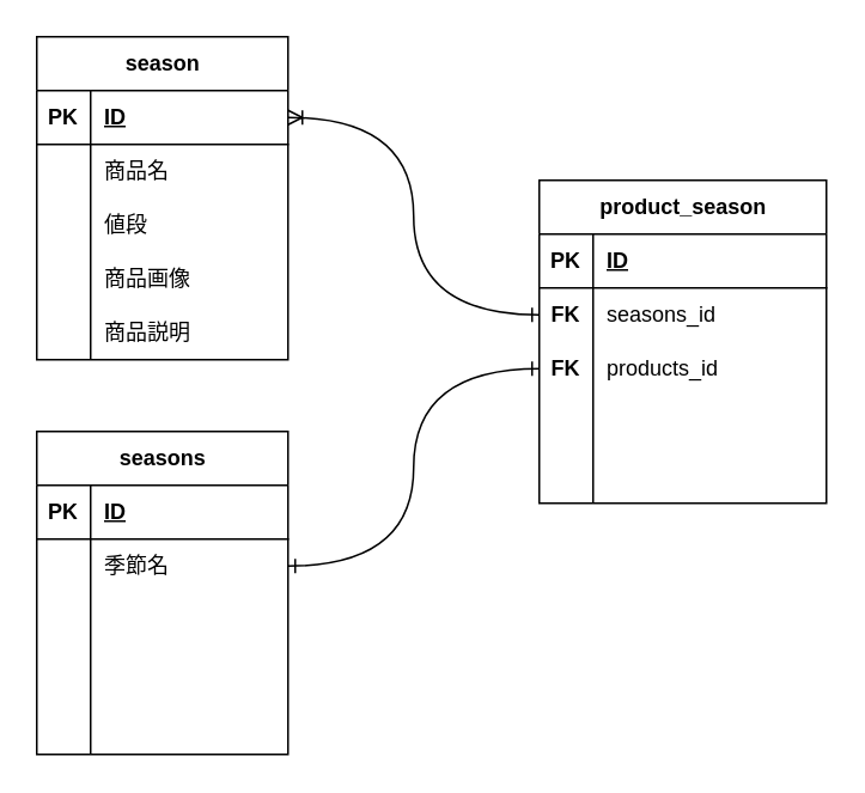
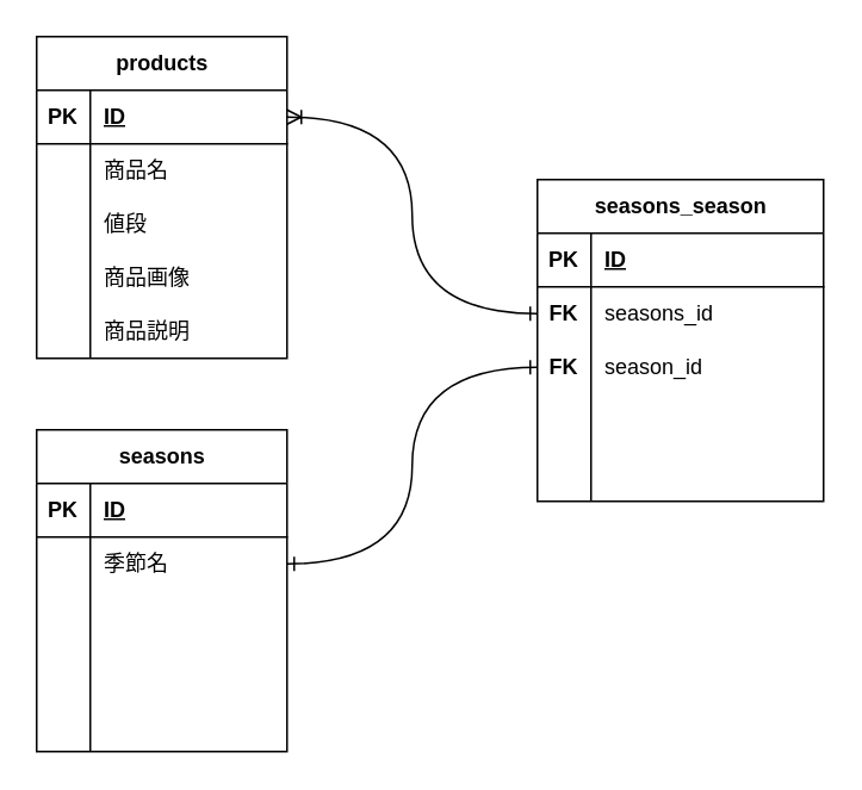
  <mxCell id="0" />
  <mxCell id="1" parent="0" />
- <mxCell id="2" value="&lt;span class=&quot;notion-enable-hover&quot; data-token-index=&quot;0&quot;&gt;season&lt;/span&gt;" style="shape=table;startSize=30;container=1;collapsible=1;childLayout=tableLayout;fixedRows=1;rowLines=0;fontStyle=1;align=center;resizeLast=1;html=1;" vertex="1" parent="1"><mxGeometry x="20" y="20" width="140" height="180" as="geometry" /></mxCell>
+ <mxCell id="2" value="&lt;span class=&quot;notion-enable-hover&quot; data-token-index=&quot;0&quot;&gt;products&lt;/span&gt;" style="shape=table;startSize=30;container=1;collapsible=1;childLayout=tableLayout;fixedRows=1;rowLines=0;fontStyle=1;align=center;resizeLast=1;html=1;" vertex="1" parent="1"><mxGeometry x="20" y="20" width="140" height="180" as="geometry" /></mxCell>
  <mxCell id="3" value="" style="shape=tableRow;horizontal=0;startSize=0;swimlaneHead=0;swimlaneBody=0;fillColor=none;collapsible=0;dropTarget=0;points=[[0,0.5],[1,0.5]];portConstraint=eastwest;top=0;left=0;right=0;bottom=1;" vertex="1" parent="2"><mxGeometry y="30" width="140" height="30" as="geometry" /></mxCell>
  <mxCell id="4" value="PK" style="shape=partialRectangle;connectable=0;fillColor=none;top=0;left=0;bottom=0;right=0;fontStyle=1;overflow=hidden;whiteSpace=wrap;html=1;" vertex="1" parent="3"><mxGeometry width="30" height="30" as="geometry"><mxRectangle width="30" height="30" as="alternateBounds" /></mxGeometry></mxCell>
  <mxCell id="5" value="ID" style="shape=partialRectangle;connectable=0;fillColor=none;top=0;left=0;bottom=0;right=0;align=left;spacingLeft=6;fontStyle=5;overflow=hidden;whiteSpace=wrap;html=1;" vertex="1" parent="3"><mxGeometry x="30" width="110" height="30" as="geometry"><mxRectangle width="110" height="30" as="alternateBounds" /></mxGeometry></mxCell>
  <mxCell id="6" value="" style="shape=tableRow;horizontal=0;startSize=0;swimlaneHead=0;swimlaneBody=0;fillColor=none;collapsible=0;dropTarget=0;points=[[0,0.5],[1,0.5]];portConstraint=eastwest;top=0;left=0;right=0;bottom=0;" vertex="1" parent="2"><mxGeometry y="60" width="140" height="30" as="geometry" /></mxCell>
  <mxCell id="7" value="" style="shape=partialRectangle;connectable=0;fillColor=none;top=0;left=0;bottom=0;right=0;editable=1;overflow=hidden;whiteSpace=wrap;html=1;" vertex="1" parent="6"><mxGeometry width="30" height="30" as="geometry"><mxRectangle width="30" height="30" as="alternateBounds" /></mxGeometry></mxCell>
  <mxCell id="8" value="商品名" style="shape=partialRectangle;connectable=0;fillColor=none;top=0;left=0;bottom=0;right=0;align=left;spacingLeft=6;overflow=hidden;whiteSpace=wrap;html=1;" vertex="1" parent="6"><mxGeometry x="30" width="110" height="30" as="geometry"><mxRectangle width="110" height="30" as="alternateBounds" /></mxGeometry></mxCell>
  <mxCell id="9" value="" style="shape=tableRow;horizontal=0;startSize=0;swimlaneHead=0;swimlaneBody=0;fillColor=none;collapsible=0;dropTarget=0;points=[[0,0.5],[1,0.5]];portConstraint=eastwest;top=0;left=0;right=0;bottom=0;" vertex="1" parent="2"><mxGeometry y="90" width="140" height="30" as="geometry" /></mxCell>
  <mxCell id="10" value="" style="shape=partialRectangle;connectable=0;fillColor=none;top=0;left=0;bottom=0;right=0;editable=1;overflow=hidden;whiteSpace=wrap;html=1;" vertex="1" parent="9"><mxGeometry width="30" height="30" as="geometry"><mxRectangle width="30" height="30" as="alternateBounds" /></mxGeometry></mxCell>
  <mxCell id="11" value="値段" style="shape=partialRectangle;connectable=0;fillColor=none;top=0;left=0;bottom=0;right=0;align=left;spacingLeft=6;overflow=hidden;whiteSpace=wrap;html=1;" vertex="1" parent="9"><mxGeometry x="30" width="110" height="30" as="geometry"><mxRectangle width="110" height="30" as="alternateBounds" /></mxGeometry></mxCell>
  <mxCell id="12" value="" style="shape=tableRow;horizontal=0;startSize=0;swimlaneHead=0;swimlaneBody=0;fillColor=none;collapsible=0;dropTarget=0;points=[[0,0.5],[1,0.5]];portConstraint=eastwest;top=0;left=0;right=0;bottom=0;" vertex="1" parent="2"><mxGeometry y="120" width="140" height="30" as="geometry" /></mxCell>
  <mxCell id="13" value="" style="shape=partialRectangle;connectable=0;fillColor=none;top=0;left=0;bottom=0;right=0;editable=1;overflow=hidden;whiteSpace=wrap;html=1;" vertex="1" parent="12"><mxGeometry width="30" height="30" as="geometry"><mxRectangle width="30" height="30" as="alternateBounds" /></mxGeometry></mxCell>
  <mxCell id="14" value="商品画像" style="shape=partialRectangle;connectable=0;fillColor=none;top=0;left=0;bottom=0;right=0;align=left;spacingLeft=6;overflow=hidden;whiteSpace=wrap;html=1;" vertex="1" parent="12"><mxGeometry x="30" width="110" height="30" as="geometry"><mxRectangle width="110" height="30" as="alternateBounds" /></mxGeometry></mxCell>
  <mxCell id="15" value="" style="shape=tableRow;horizontal=0;startSize=0;swimlaneHead=0;swimlaneBody=0;fillColor=none;collapsible=0;dropTarget=0;points=[[0,0.5],[1,0.5]];portConstraint=eastwest;top=0;left=0;right=0;bottom=0;" vertex="1" parent="2"><mxGeometry y="150" width="140" height="30" as="geometry" /></mxCell>
  <mxCell id="16" value="" style="shape=partialRectangle;connectable=0;fillColor=none;top=0;left=0;bottom=0;right=0;editable=1;overflow=hidden;whiteSpace=wrap;html=1;" vertex="1" parent="15"><mxGeometry width="30" height="30" as="geometry"><mxRectangle width="30" height="30" as="alternateBounds" /></mxGeometry></mxCell>
  <mxCell id="17" value="商品説明" style="shape=partialRectangle;connectable=0;fillColor=none;top=0;left=0;bottom=0;right=0;align=left;spacingLeft=6;overflow=hidden;whiteSpace=wrap;html=1;" vertex="1" parent="15"><mxGeometry x="30" width="110" height="30" as="geometry"><mxRectangle width="110" height="30" as="alternateBounds" /></mxGeometry></mxCell>
  <mxCell id="18" value="&lt;span class=&quot;notion-enable-hover&quot; data-token-index=&quot;0&quot;&gt;seasons&lt;/span&gt;" style="shape=table;startSize=30;container=1;collapsible=1;childLayout=tableLayout;fixedRows=1;rowLines=0;fontStyle=1;align=center;resizeLast=1;html=1;" vertex="1" parent="1"><mxGeometry x="20" y="240" width="140" height="180" as="geometry" /></mxCell>
  <mxCell id="19" value="" style="shape=tableRow;horizontal=0;startSize=0;swimlaneHead=0;swimlaneBody=0;fillColor=none;collapsible=0;dropTarget=0;points=[[0,0.5],[1,0.5]];portConstraint=eastwest;top=0;left=0;right=0;bottom=1;" vertex="1" parent="18"><mxGeometry y="30" width="140" height="30" as="geometry" /></mxCell>
  <mxCell id="20" value="PK" style="shape=partialRectangle;connectable=0;fillColor=none;top=0;left=0;bottom=0;right=0;fontStyle=1;overflow=hidden;whiteSpace=wrap;html=1;" vertex="1" parent="19"><mxGeometry width="30" height="30" as="geometry"><mxRectangle width="30" height="30" as="alternateBounds" /></mxGeometry></mxCell>
  <mxCell id="21" value="ID" style="shape=partialRectangle;connectable=0;fillColor=none;top=0;left=0;bottom=0;right=0;align=left;spacingLeft=6;fontStyle=5;overflow=hidden;whiteSpace=wrap;html=1;" vertex="1" parent="19"><mxGeometry x="30" width="110" height="30" as="geometry"><mxRectangle width="110" height="30" as="alternateBounds" /></mxGeometry></mxCell>
  <mxCell id="22" value="" style="shape=tableRow;horizontal=0;startSize=0;swimlaneHead=0;swimlaneBody=0;fillColor=none;collapsible=0;dropTarget=0;points=[[0,0.5],[1,0.5]];portConstraint=eastwest;top=0;left=0;right=0;bottom=0;" vertex="1" parent="18"><mxGeometry y="60" width="140" height="30" as="geometry" /></mxCell>
  <mxCell id="23" value="" style="shape=partialRectangle;connectable=0;fillColor=none;top=0;left=0;bottom=0;right=0;editable=1;overflow=hidden;whiteSpace=wrap;html=1;fontStyle=1" vertex="1" parent="22"><mxGeometry width="30" height="30" as="geometry"><mxRectangle width="30" height="30" as="alternateBounds" /></mxGeometry></mxCell>
  <mxCell id="24" value="季節名" style="shape=partialRectangle;connectable=0;fillColor=none;top=0;left=0;bottom=0;right=0;align=left;spacingLeft=6;overflow=hidden;whiteSpace=wrap;html=1;" vertex="1" parent="22"><mxGeometry x="30" width="110" height="30" as="geometry"><mxRectangle width="110" height="30" as="alternateBounds" /></mxGeometry></mxCell>
  <mxCell id="25" value="" style="shape=tableRow;horizontal=0;startSize=0;swimlaneHead=0;swimlaneBody=0;fillColor=none;collapsible=0;dropTarget=0;points=[[0,0.5],[1,0.5]];portConstraint=eastwest;top=0;left=0;right=0;bottom=0;" vertex="1" parent="18"><mxGeometry y="90" width="140" height="90" as="geometry" /></mxCell>
  <mxCell id="26" value="" style="shape=partialRectangle;connectable=0;fillColor=none;top=0;left=0;bottom=0;right=0;editable=1;overflow=hidden;whiteSpace=wrap;html=1;" vertex="1" parent="25"><mxGeometry width="30" height="90" as="geometry"><mxRectangle width="30" height="90" as="alternateBounds" /></mxGeometry></mxCell>
  <mxCell id="27" value="" style="shape=partialRectangle;connectable=0;fillColor=none;top=0;left=0;bottom=0;right=0;align=left;spacingLeft=6;overflow=hidden;whiteSpace=wrap;html=1;" vertex="1" parent="25"><mxGeometry x="30" width="110" height="90" as="geometry"><mxRectangle width="110" height="90" as="alternateBounds" /></mxGeometry></mxCell>
- <mxCell id="28" value="&lt;span class=&quot;notion-enable-hover&quot; data-token-index=&quot;0&quot;&gt;product_season&lt;/span&gt;" style="shape=table;startSize=30;container=1;collapsible=1;childLayout=tableLayout;fixedRows=1;rowLines=0;fontStyle=1;align=center;resizeLast=1;html=1;" vertex="1" parent="1"><mxGeometry x="300" y="100" width="160" height="180" as="geometry" /></mxCell>
+ <mxCell id="28" value="&lt;span class=&quot;notion-enable-hover&quot; data-token-index=&quot;0&quot;&gt;seasons_season&lt;/span&gt;" style="shape=table;startSize=30;container=1;collapsible=1;childLayout=tableLayout;fixedRows=1;rowLines=0;fontStyle=1;align=center;resizeLast=1;html=1;" vertex="1" parent="1"><mxGeometry x="300" y="100" width="160" height="180" as="geometry" /></mxCell>
  <mxCell id="29" value="" style="shape=tableRow;horizontal=0;startSize=0;swimlaneHead=0;swimlaneBody=0;fillColor=none;collapsible=0;dropTarget=0;points=[[0,0.5],[1,0.5]];portConstraint=eastwest;top=0;left=0;right=0;bottom=1;" vertex="1" parent="28"><mxGeometry y="30" width="160" height="30" as="geometry" /></mxCell>
  <mxCell id="30" value="PK" style="shape=partialRectangle;connectable=0;fillColor=none;top=0;left=0;bottom=0;right=0;fontStyle=1;overflow=hidden;whiteSpace=wrap;html=1;" vertex="1" parent="29"><mxGeometry width="30" height="30" as="geometry"><mxRectangle width="30" height="30" as="alternateBounds" /></mxGeometry></mxCell>
  <mxCell id="31" value="ID" style="shape=partialRectangle;connectable=0;fillColor=none;top=0;left=0;bottom=0;right=0;align=left;spacingLeft=6;fontStyle=5;overflow=hidden;whiteSpace=wrap;html=1;" vertex="1" parent="29"><mxGeometry x="30" width="130" height="30" as="geometry"><mxRectangle width="130" height="30" as="alternateBounds" /></mxGeometry></mxCell>
  <mxCell id="32" value="" style="shape=tableRow;horizontal=0;startSize=0;swimlaneHead=0;swimlaneBody=0;fillColor=none;collapsible=0;dropTarget=0;points=[[0,0.5],[1,0.5]];portConstraint=eastwest;top=0;left=0;right=0;bottom=0;" vertex="1" parent="28"><mxGeometry y="60" width="160" height="30" as="geometry" /></mxCell>
  <mxCell id="33" value="FK" style="shape=partialRectangle;connectable=0;fillColor=none;top=0;left=0;bottom=0;right=0;editable=1;overflow=hidden;whiteSpace=wrap;html=1;fontStyle=1" vertex="1" parent="32"><mxGeometry width="30" height="30" as="geometry"><mxRectangle width="30" height="30" as="alternateBounds" /></mxGeometry></mxCell>
  <mxCell id="34" value="seasons_id" style="shape=partialRectangle;connectable=0;fillColor=none;top=0;left=0;bottom=0;right=0;align=left;spacingLeft=6;overflow=hidden;whiteSpace=wrap;html=1;" vertex="1" parent="32"><mxGeometry x="30" width="130" height="30" as="geometry"><mxRectangle width="130" height="30" as="alternateBounds" /></mxGeometry></mxCell>
  <mxCell id="35" value="" style="shape=tableRow;horizontal=0;startSize=0;swimlaneHead=0;swimlaneBody=0;fillColor=none;collapsible=0;dropTarget=0;points=[[0,0.5],[1,0.5]];portConstraint=eastwest;top=0;left=0;right=0;bottom=0;" vertex="1" parent="28"><mxGeometry y="90" width="160" height="30" as="geometry" /></mxCell>
  <mxCell id="36" value="FK" style="shape=partialRectangle;connectable=0;fillColor=none;top=0;left=0;bottom=0;right=0;editable=1;overflow=hidden;whiteSpace=wrap;html=1;fontStyle=1" vertex="1" parent="35"><mxGeometry width="30" height="30" as="geometry"><mxRectangle width="30" height="30" as="alternateBounds" /></mxGeometry></mxCell>
- <mxCell id="37" value="products_id" style="shape=partialRectangle;connectable=0;fillColor=none;top=0;left=0;bottom=0;right=0;align=left;spacingLeft=6;overflow=hidden;whiteSpace=wrap;html=1;" vertex="1" parent="35"><mxGeometry x="30" width="130" height="30" as="geometry"><mxRectangle width="130" height="30" as="alternateBounds" /></mxGeometry></mxCell>
+ <mxCell id="37" value="season_id" style="shape=partialRectangle;connectable=0;fillColor=none;top=0;left=0;bottom=0;right=0;align=left;spacingLeft=6;overflow=hidden;whiteSpace=wrap;html=1;" vertex="1" parent="35"><mxGeometry x="30" width="130" height="30" as="geometry"><mxRectangle width="130" height="30" as="alternateBounds" /></mxGeometry></mxCell>
  <mxCell id="38" value="" style="shape=tableRow;horizontal=0;startSize=0;swimlaneHead=0;swimlaneBody=0;fillColor=none;collapsible=0;dropTarget=0;points=[[0,0.5],[1,0.5]];portConstraint=eastwest;top=0;left=0;right=0;bottom=0;" vertex="1" parent="28"><mxGeometry y="120" width="160" height="60" as="geometry" /></mxCell>
  <mxCell id="39" value="" style="shape=partialRectangle;connectable=0;fillColor=none;top=0;left=0;bottom=0;right=0;editable=1;overflow=hidden;whiteSpace=wrap;html=1;" vertex="1" parent="38"><mxGeometry width="30" height="60" as="geometry"><mxRectangle width="30" height="60" as="alternateBounds" /></mxGeometry></mxCell>
  <mxCell id="40" value="" style="shape=partialRectangle;connectable=0;fillColor=none;top=0;left=0;bottom=0;right=0;align=left;spacingLeft=6;overflow=hidden;whiteSpace=wrap;html=1;" vertex="1" parent="38"><mxGeometry x="30" width="130" height="60" as="geometry"><mxRectangle width="130" height="60" as="alternateBounds" /></mxGeometry></mxCell>
  <mxCell id="41" style="edgeStyle=orthogonalEdgeStyle;html=1;exitX=1;exitY=0.5;exitDx=0;exitDy=0;entryX=0;entryY=0.5;entryDx=0;entryDy=0;curved=1;endArrow=ERone;endFill=0;startArrow=ERone;startFill=0;" edge="1" parent="1" source="22" target="35"><mxGeometry relative="1" as="geometry" /></mxCell>
  <mxCell id="42" style="edgeStyle=orthogonalEdgeStyle;html=1;exitX=1;exitY=0.5;exitDx=0;exitDy=0;entryX=0;entryY=0.5;entryDx=0;entryDy=0;curved=1;startArrow=ERoneToMany;startFill=0;endArrow=ERone;endFill=0;" edge="1" parent="1" source="3" target="32"><mxGeometry relative="1" as="geometry" /></mxCell>
